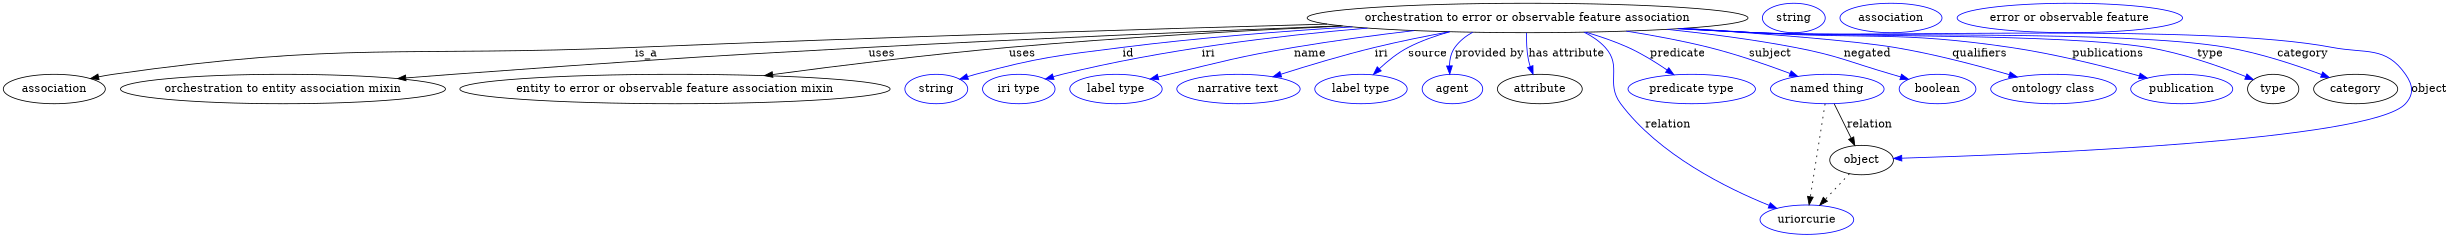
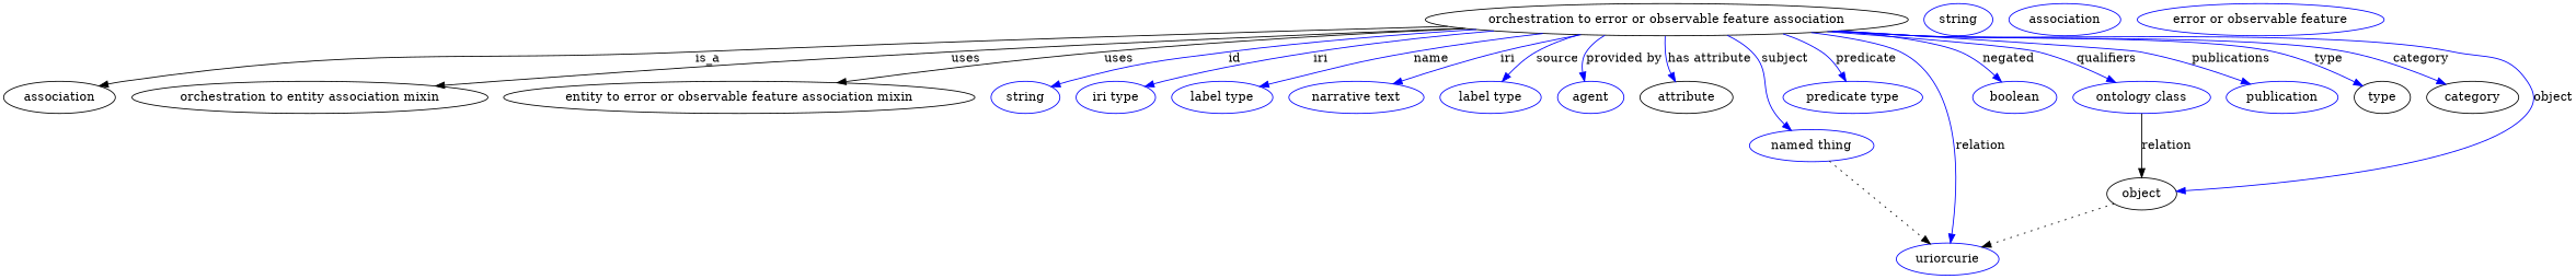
  digraph {
    node [color=blue]
    edge [color=blue style=solid]
    n1 [height=0.5 label="orchestration to error or observable feature association" width=7.4924 color=""]
    association [height=0.5 width=1.7332 color=""]
    "orchestration to entity association mixin" [height=0.5 width=5.5245 color=""]
    "entity to error or observable feature association mixin" [height=0.5 width=7.3119 color=""]
    n5 [height=0.5 label=string width=1.0652]
    n6 [height=0.5 label="iri type" width=1.2277]
    n7 [height=0.5 label="label type" width=1.5707]
    n8 [height=0.5 label="narrative text" width=2.0943]
    n9 [height=0.5 label="label type" width=1.5707]
    n10 [height=0.5 label=agent width=1.0291]
    n11 [color=black height=0.5 label=attribute width=1.4443]
    n12 [height=0.5 label="named thing" width=1.9318]
    n13 [height=0.5 label="predicate type" width=2.1665]
    n14 [height=0.5 label=uriorcurie width=1.5887]
    n15 [height=0.5 label=boolean width=1.2999]
    n16 [height=0.5 label="ontology class" width=2.1304]
    n17 [height=0.5 label=publication width=1.7332]
    type [height=0.5 width=0.86659 color=""]
    category [height=0.5 width=1.4263 color=""]
    object [height=0.5 width=1.0832 color=""]
    n21 [height=0.5 label=string width=1.0652]
    n22 [height=0.5 label=association width=1.7332]
    n23 [height=0.5 label="error or observable feature" width=3.8274]
    n1 -> association [label=is_a color="" style=""]
    n1 -> "orchestration to entity association mixin" [label=uses color="" style=""]
    n1 -> "entity to error or observable feature association mixin" [label=uses color="" style=""]
    n1 -> n5 [label=id]
    n1 -> n6 [label=iri]
    n1 -> n7 [label=name]
    n1 -> n8 [label=iri]
    n1 -> n9 [label=source]
    n1 -> n10 [label="provided by"]
    n1 -> n11 [label="has attribute"]
    n1 -> n12 [label=subject]
    n1 -> n13 [label=predicate]
    n1 -> n14 [label=relation]
    n1 -> n15 [label=negated]
    n1 -> n16 [label=qualifiers]
    n1 -> n17 [label=publications]
    n1 -> type [label=type]
    n1 -> category [label=category]
    n1 -> object [label=object]
    n12 -> n14 [style=dotted color=""]
-   n12 -> object [label=relation color="" style=""]
+   n16 -> object [label=relation color="" style=""]
    object -> n14 [style=dotted color=""]
  }
